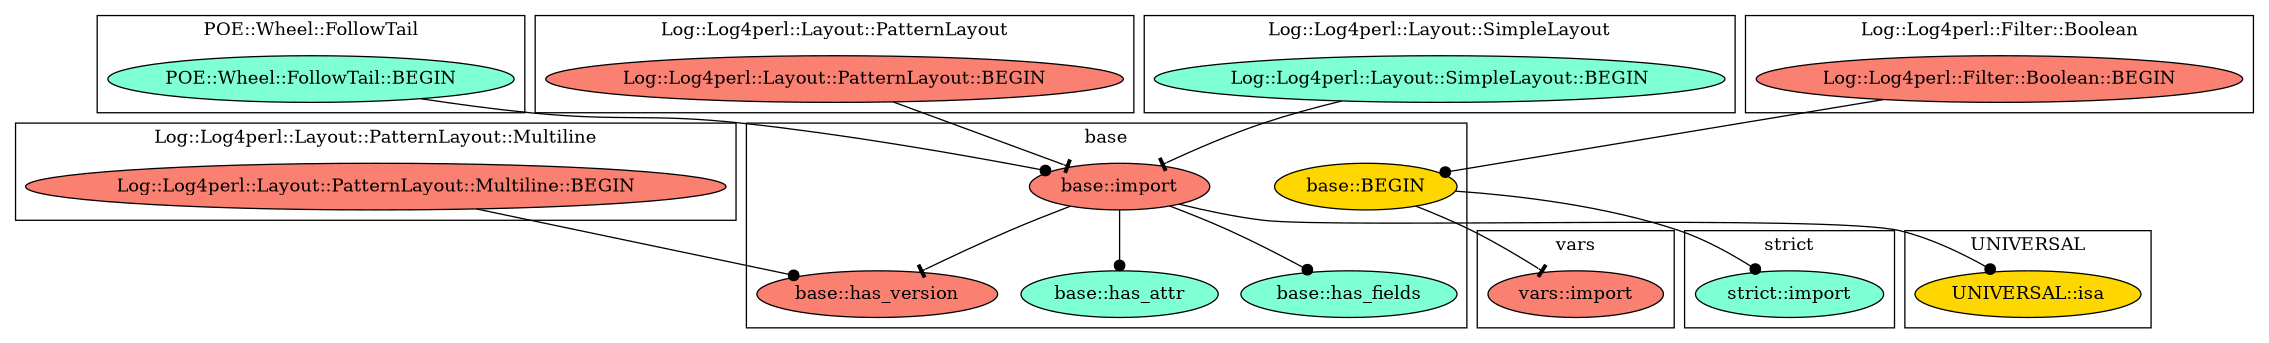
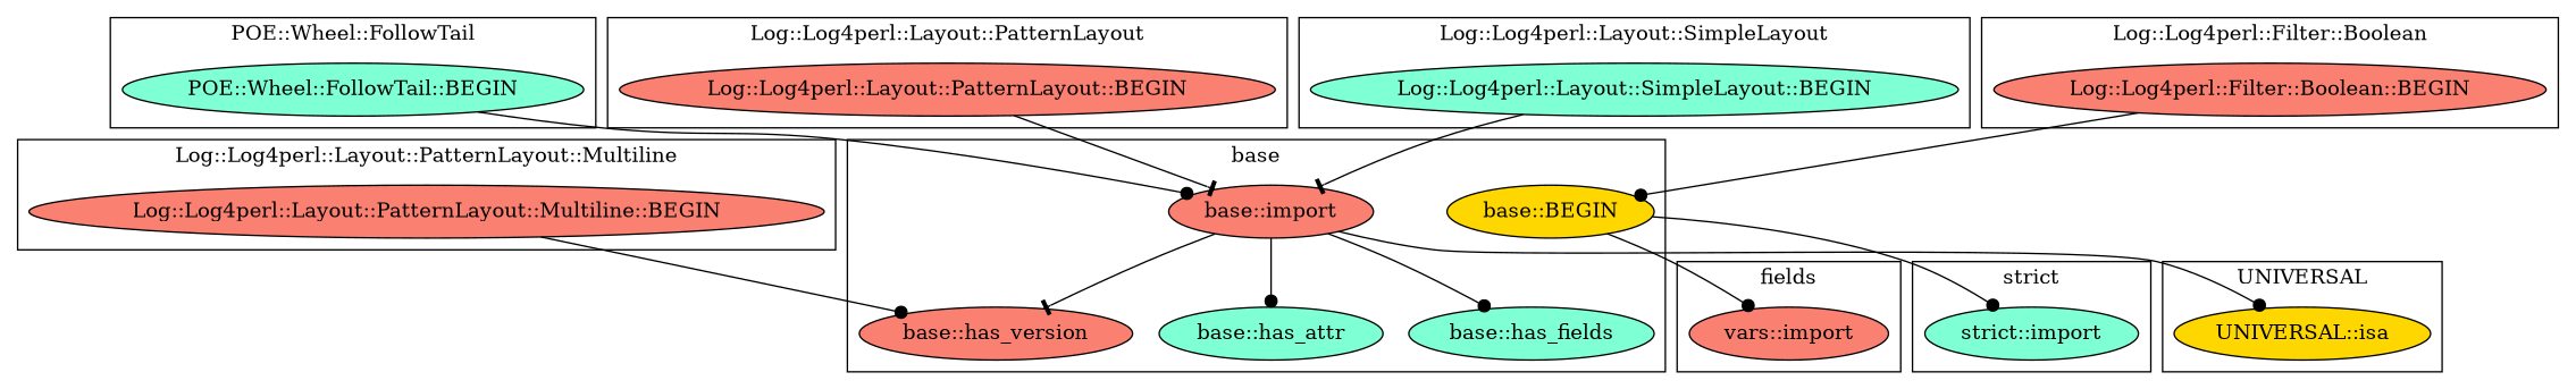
  digraph {
    node [fillcolor=salmon style=filled]
    edge [arrowhead=dot]
    "POE::Wheel::FollowTail::BEGIN" [fillcolor=aquamarine]
    "Log::Log4perl::Layout::PatternLayout::BEGIN"
    "Log::Log4perl::Layout::PatternLayout::Multiline::BEGIN"
    "base::BEGIN" [fillcolor=gold]
    "base::has_fields" [fillcolor=aquamarine]
    "base::has_version"
    "base::has_attr" [fillcolor=aquamarine]
    "base::import"
    "Log::Log4perl::Layout::SimpleLayout::BEGIN" [fillcolor=aquamarine]
    "vars::import"
    "strict::import" [fillcolor=aquamarine]
    "UNIVERSAL::isa" [fillcolor=gold]
    "Log::Log4perl::Filter::Boolean::BEGIN"
    subgraph cluster_1 {
      label="POE::Wheel::FollowTail"
      "POE::Wheel::FollowTail::BEGIN"
    }
    subgraph cluster_2 {
      label="Log::Log4perl::Layout::PatternLayout"
      "Log::Log4perl::Layout::PatternLayout::BEGIN"
    }
    subgraph cluster_3 {
      label="Log::Log4perl::Layout::PatternLayout::Multiline"
      "Log::Log4perl::Layout::PatternLayout::Multiline::BEGIN"
    }
    subgraph cluster_4 {
      label=base
      "base::BEGIN"
      "base::has_fields"
      "base::has_version"
      "base::has_attr"
      "base::import"
    }
    subgraph cluster_5 {
      label="Log::Log4perl::Layout::SimpleLayout"
      "Log::Log4perl::Layout::SimpleLayout::BEGIN"
    }
    subgraph cluster_6 {
-     label=vars
+     label=fields
      "vars::import"
    }
    subgraph cluster_7 {
      label="strict"
      "strict::import"
    }
    subgraph cluster_8 {
      label=UNIVERSAL
      "UNIVERSAL::isa"
    }
    subgraph cluster_9 {
      label="Log::Log4perl::Filter::Boolean"
      "Log::Log4perl::Filter::Boolean::BEGIN"
    }
    "POE::Wheel::FollowTail::BEGIN" -> "base::import"
    "Log::Log4perl::Layout::PatternLayout::BEGIN" -> "base::import" [arrowhead=tee]
    "Log::Log4perl::Layout::PatternLayout::Multiline::BEGIN" -> "base::has_version"
-   "base::BEGIN" -> "vars::import" [arrowhead=tee]
+   "base::BEGIN" -> "vars::import"
    "base::BEGIN" -> "strict::import"
    "base::import" -> "base::has_fields"
    "base::import" -> "base::has_version" [arrowhead=tee]
    "base::import" -> "base::has_attr"
    "base::import" -> "UNIVERSAL::isa"
    "Log::Log4perl::Layout::SimpleLayout::BEGIN" -> "base::import" [arrowhead=tee]
    "Log::Log4perl::Filter::Boolean::BEGIN" -> "base::BEGIN"
  }
